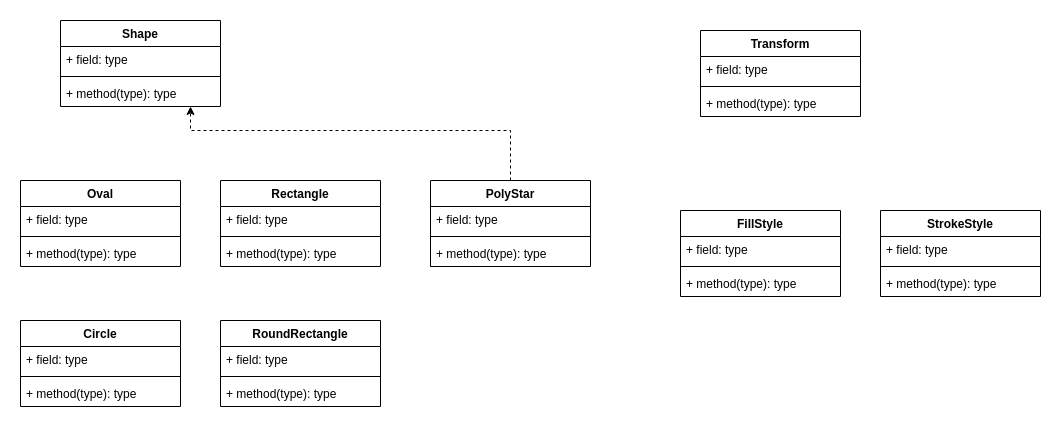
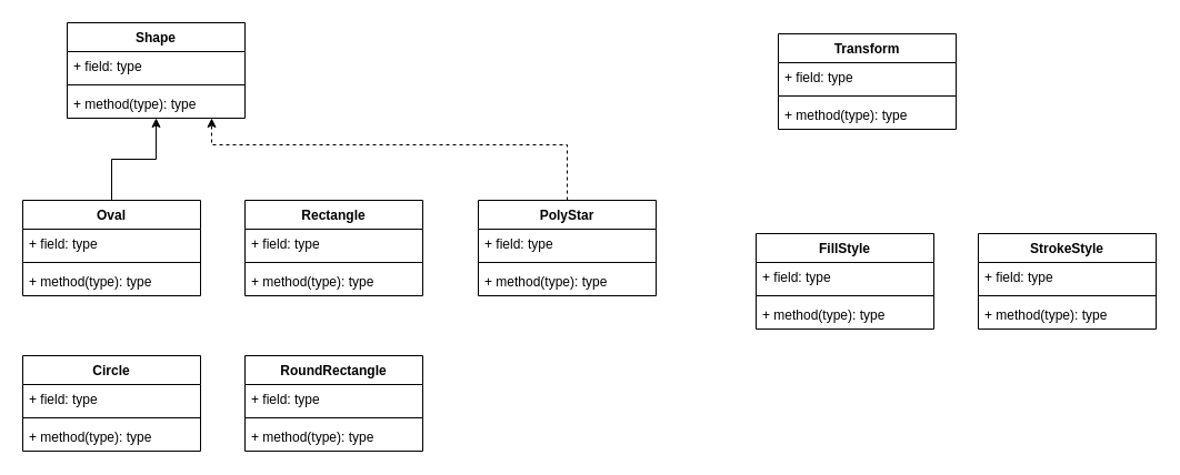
  <mxCell id="0" />
  <mxCell id="1" parent="0" />
  <mxCell id="2" value="Shape" style="swimlane;fontStyle=1;align=center;verticalAlign=top;childLayout=stackLayout;horizontal=1;startSize=26;horizontalStack=0;resizeParent=1;resizeParentMax=0;resizeLast=0;collapsible=1;marginBottom=0;" vertex="1" parent="1"><mxGeometry x="60" y="20" width="160" height="86" as="geometry" /></mxCell>
  <mxCell id="3" value="+ field: type" style="text;strokeColor=none;fillColor=none;align=left;verticalAlign=top;spacingLeft=4;spacingRight=4;overflow=hidden;rotatable=0;points=[[0,0.5],[1,0.5]];portConstraint=eastwest;" vertex="1" parent="2"><mxGeometry y="26" width="160" height="26" as="geometry" /></mxCell>
  <mxCell id="4" value="" style="line;strokeWidth=1;fillColor=none;align=left;verticalAlign=middle;spacingTop=-1;spacingLeft=3;spacingRight=3;rotatable=0;labelPosition=right;points=[];portConstraint=eastwest;" vertex="1" parent="2"><mxGeometry y="52" width="160" height="8" as="geometry" /></mxCell>
  <mxCell id="5" value="+ method(type): type" style="text;strokeColor=none;fillColor=none;align=left;verticalAlign=top;spacingLeft=4;spacingRight=4;overflow=hidden;rotatable=0;points=[[0,0.5],[1,0.5]];portConstraint=eastwest;" vertex="1" parent="2"><mxGeometry y="60" width="160" height="26" as="geometry" /></mxCell>
+ <mxCell id="6" style="edgeStyle=orthogonalEdgeStyle;rounded=0;orthogonalLoop=1;jettySize=auto;html=1;" edge="1" parent="1" source="7" target="2"><mxGeometry relative="1" as="geometry" /></mxCell>
  <mxCell id="7" value="Oval" style="swimlane;fontStyle=1;align=center;verticalAlign=top;childLayout=stackLayout;horizontal=1;startSize=26;horizontalStack=0;resizeParent=1;resizeParentMax=0;resizeLast=0;collapsible=1;marginBottom=0;" vertex="1" parent="1"><mxGeometry x="20" y="180" width="160" height="86" as="geometry" /></mxCell>
  <mxCell id="8" value="+ field: type" style="text;strokeColor=none;fillColor=none;align=left;verticalAlign=top;spacingLeft=4;spacingRight=4;overflow=hidden;rotatable=0;points=[[0,0.5],[1,0.5]];portConstraint=eastwest;" vertex="1" parent="7"><mxGeometry y="26" width="160" height="26" as="geometry" /></mxCell>
  <mxCell id="9" value="" style="line;strokeWidth=1;fillColor=none;align=left;verticalAlign=middle;spacingTop=-1;spacingLeft=3;spacingRight=3;rotatable=0;labelPosition=right;points=[];portConstraint=eastwest;" vertex="1" parent="7"><mxGeometry y="52" width="160" height="8" as="geometry" /></mxCell>
  <mxCell id="10" value="+ method(type): type" style="text;strokeColor=none;fillColor=none;align=left;verticalAlign=top;spacingLeft=4;spacingRight=4;overflow=hidden;rotatable=0;points=[[0,0.5],[1,0.5]];portConstraint=eastwest;" vertex="1" parent="7"><mxGeometry y="60" width="160" height="26" as="geometry" /></mxCell>
  <mxCell id="11" value="Circle" style="swimlane;fontStyle=1;align=center;verticalAlign=top;childLayout=stackLayout;horizontal=1;startSize=26;horizontalStack=0;resizeParent=1;resizeParentMax=0;resizeLast=0;collapsible=1;marginBottom=0;" vertex="1" parent="1"><mxGeometry x="20" y="320" width="160" height="86" as="geometry" /></mxCell>
  <mxCell id="12" value="+ field: type" style="text;strokeColor=none;fillColor=none;align=left;verticalAlign=top;spacingLeft=4;spacingRight=4;overflow=hidden;rotatable=0;points=[[0,0.5],[1,0.5]];portConstraint=eastwest;" vertex="1" parent="11"><mxGeometry y="26" width="160" height="26" as="geometry" /></mxCell>
  <mxCell id="13" value="" style="line;strokeWidth=1;fillColor=none;align=left;verticalAlign=middle;spacingTop=-1;spacingLeft=3;spacingRight=3;rotatable=0;labelPosition=right;points=[];portConstraint=eastwest;" vertex="1" parent="11"><mxGeometry y="52" width="160" height="8" as="geometry" /></mxCell>
  <mxCell id="14" value="+ method(type): type" style="text;strokeColor=none;fillColor=none;align=left;verticalAlign=top;spacingLeft=4;spacingRight=4;overflow=hidden;rotatable=0;points=[[0,0.5],[1,0.5]];portConstraint=eastwest;" vertex="1" parent="11"><mxGeometry y="60" width="160" height="26" as="geometry" /></mxCell>
  <mxCell id="15" value="Rectangle" style="swimlane;fontStyle=1;align=center;verticalAlign=top;childLayout=stackLayout;horizontal=1;startSize=26;horizontalStack=0;resizeParent=1;resizeParentMax=0;resizeLast=0;collapsible=1;marginBottom=0;" vertex="1" parent="1"><mxGeometry x="220" y="180" width="160" height="86" as="geometry" /></mxCell>
  <mxCell id="16" value="+ field: type" style="text;strokeColor=none;fillColor=none;align=left;verticalAlign=top;spacingLeft=4;spacingRight=4;overflow=hidden;rotatable=0;points=[[0,0.5],[1,0.5]];portConstraint=eastwest;" vertex="1" parent="15"><mxGeometry y="26" width="160" height="26" as="geometry" /></mxCell>
  <mxCell id="17" value="" style="line;strokeWidth=1;fillColor=none;align=left;verticalAlign=middle;spacingTop=-1;spacingLeft=3;spacingRight=3;rotatable=0;labelPosition=right;points=[];portConstraint=eastwest;" vertex="1" parent="15"><mxGeometry y="52" width="160" height="8" as="geometry" /></mxCell>
  <mxCell id="18" value="+ method(type): type" style="text;strokeColor=none;fillColor=none;align=left;verticalAlign=top;spacingLeft=4;spacingRight=4;overflow=hidden;rotatable=0;points=[[0,0.5],[1,0.5]];portConstraint=eastwest;" vertex="1" parent="15"><mxGeometry y="60" width="160" height="26" as="geometry" /></mxCell>
  <mxCell id="19" value="RoundRectangle" style="swimlane;fontStyle=1;align=center;verticalAlign=top;childLayout=stackLayout;horizontal=1;startSize=26;horizontalStack=0;resizeParent=1;resizeParentMax=0;resizeLast=0;collapsible=1;marginBottom=0;" vertex="1" parent="1"><mxGeometry x="220" y="320" width="160" height="86" as="geometry" /></mxCell>
  <mxCell id="20" value="+ field: type" style="text;strokeColor=none;fillColor=none;align=left;verticalAlign=top;spacingLeft=4;spacingRight=4;overflow=hidden;rotatable=0;points=[[0,0.5],[1,0.5]];portConstraint=eastwest;" vertex="1" parent="19"><mxGeometry y="26" width="160" height="26" as="geometry" /></mxCell>
  <mxCell id="21" value="" style="line;strokeWidth=1;fillColor=none;align=left;verticalAlign=middle;spacingTop=-1;spacingLeft=3;spacingRight=3;rotatable=0;labelPosition=right;points=[];portConstraint=eastwest;" vertex="1" parent="19"><mxGeometry y="52" width="160" height="8" as="geometry" /></mxCell>
  <mxCell id="22" value="+ method(type): type" style="text;strokeColor=none;fillColor=none;align=left;verticalAlign=top;spacingLeft=4;spacingRight=4;overflow=hidden;rotatable=0;points=[[0,0.5],[1,0.5]];portConstraint=eastwest;" vertex="1" parent="19"><mxGeometry y="60" width="160" height="26" as="geometry" /></mxCell>
  <mxCell id="23" style="edgeStyle=orthogonalEdgeStyle;rounded=0;orthogonalLoop=1;jettySize=auto;html=1;dashed=1;" edge="1" parent="1" source="24" target="2"><mxGeometry relative="1" as="geometry"><Array as="points"><mxPoint x="510" y="130" /><mxPoint x="190" y="130" /></Array></mxGeometry></mxCell>
  <mxCell id="24" value="PolyStar" style="swimlane;fontStyle=1;align=center;verticalAlign=top;childLayout=stackLayout;horizontal=1;startSize=26;horizontalStack=0;resizeParent=1;resizeParentMax=0;resizeLast=0;collapsible=1;marginBottom=0;" vertex="1" parent="1"><mxGeometry x="430" y="180" width="160" height="86" as="geometry" /></mxCell>
  <mxCell id="25" value="+ field: type" style="text;strokeColor=none;fillColor=none;align=left;verticalAlign=top;spacingLeft=4;spacingRight=4;overflow=hidden;rotatable=0;points=[[0,0.5],[1,0.5]];portConstraint=eastwest;" vertex="1" parent="24"><mxGeometry y="26" width="160" height="26" as="geometry" /></mxCell>
  <mxCell id="26" value="" style="line;strokeWidth=1;fillColor=none;align=left;verticalAlign=middle;spacingTop=-1;spacingLeft=3;spacingRight=3;rotatable=0;labelPosition=right;points=[];portConstraint=eastwest;" vertex="1" parent="24"><mxGeometry y="52" width="160" height="8" as="geometry" /></mxCell>
  <mxCell id="27" value="+ method(type): type" style="text;strokeColor=none;fillColor=none;align=left;verticalAlign=top;spacingLeft=4;spacingRight=4;overflow=hidden;rotatable=0;points=[[0,0.5],[1,0.5]];portConstraint=eastwest;" vertex="1" parent="24"><mxGeometry y="60" width="160" height="26" as="geometry" /></mxCell>
  <mxCell id="28" value="Transform" style="swimlane;fontStyle=1;align=center;verticalAlign=top;childLayout=stackLayout;horizontal=1;startSize=26;horizontalStack=0;resizeParent=1;resizeParentMax=0;resizeLast=0;collapsible=1;marginBottom=0;" vertex="1" parent="1"><mxGeometry x="700" y="30" width="160" height="86" as="geometry" /></mxCell>
  <mxCell id="29" value="+ field: type" style="text;strokeColor=none;fillColor=none;align=left;verticalAlign=top;spacingLeft=4;spacingRight=4;overflow=hidden;rotatable=0;points=[[0,0.5],[1,0.5]];portConstraint=eastwest;" vertex="1" parent="28"><mxGeometry y="26" width="160" height="26" as="geometry" /></mxCell>
  <mxCell id="30" value="" style="line;strokeWidth=1;fillColor=none;align=left;verticalAlign=middle;spacingTop=-1;spacingLeft=3;spacingRight=3;rotatable=0;labelPosition=right;points=[];portConstraint=eastwest;" vertex="1" parent="28"><mxGeometry y="52" width="160" height="8" as="geometry" /></mxCell>
  <mxCell id="31" value="+ method(type): type" style="text;strokeColor=none;fillColor=none;align=left;verticalAlign=top;spacingLeft=4;spacingRight=4;overflow=hidden;rotatable=0;points=[[0,0.5],[1,0.5]];portConstraint=eastwest;" vertex="1" parent="28"><mxGeometry y="60" width="160" height="26" as="geometry" /></mxCell>
  <mxCell id="32" value="FillStyle" style="swimlane;fontStyle=1;align=center;verticalAlign=top;childLayout=stackLayout;horizontal=1;startSize=26;horizontalStack=0;resizeParent=1;resizeParentMax=0;resizeLast=0;collapsible=1;marginBottom=0;" vertex="1" parent="1"><mxGeometry x="680" y="210" width="160" height="86" as="geometry" /></mxCell>
  <mxCell id="33" value="+ field: type" style="text;strokeColor=none;fillColor=none;align=left;verticalAlign=top;spacingLeft=4;spacingRight=4;overflow=hidden;rotatable=0;points=[[0,0.5],[1,0.5]];portConstraint=eastwest;" vertex="1" parent="32"><mxGeometry y="26" width="160" height="26" as="geometry" /></mxCell>
  <mxCell id="34" value="" style="line;strokeWidth=1;fillColor=none;align=left;verticalAlign=middle;spacingTop=-1;spacingLeft=3;spacingRight=3;rotatable=0;labelPosition=right;points=[];portConstraint=eastwest;" vertex="1" parent="32"><mxGeometry y="52" width="160" height="8" as="geometry" /></mxCell>
  <mxCell id="35" value="+ method(type): type" style="text;strokeColor=none;fillColor=none;align=left;verticalAlign=top;spacingLeft=4;spacingRight=4;overflow=hidden;rotatable=0;points=[[0,0.5],[1,0.5]];portConstraint=eastwest;" vertex="1" parent="32"><mxGeometry y="60" width="160" height="26" as="geometry" /></mxCell>
  <mxCell id="36" value="StrokeStyle" style="swimlane;fontStyle=1;align=center;verticalAlign=top;childLayout=stackLayout;horizontal=1;startSize=26;horizontalStack=0;resizeParent=1;resizeParentMax=0;resizeLast=0;collapsible=1;marginBottom=0;" vertex="1" parent="1"><mxGeometry x="880" y="210" width="160" height="86" as="geometry" /></mxCell>
  <mxCell id="37" value="+ field: type" style="text;strokeColor=none;fillColor=none;align=left;verticalAlign=top;spacingLeft=4;spacingRight=4;overflow=hidden;rotatable=0;points=[[0,0.5],[1,0.5]];portConstraint=eastwest;" vertex="1" parent="36"><mxGeometry y="26" width="160" height="26" as="geometry" /></mxCell>
  <mxCell id="38" value="" style="line;strokeWidth=1;fillColor=none;align=left;verticalAlign=middle;spacingTop=-1;spacingLeft=3;spacingRight=3;rotatable=0;labelPosition=right;points=[];portConstraint=eastwest;" vertex="1" parent="36"><mxGeometry y="52" width="160" height="8" as="geometry" /></mxCell>
  <mxCell id="39" value="+ method(type): type" style="text;strokeColor=none;fillColor=none;align=left;verticalAlign=top;spacingLeft=4;spacingRight=4;overflow=hidden;rotatable=0;points=[[0,0.5],[1,0.5]];portConstraint=eastwest;" vertex="1" parent="36"><mxGeometry y="60" width="160" height="26" as="geometry" /></mxCell>
